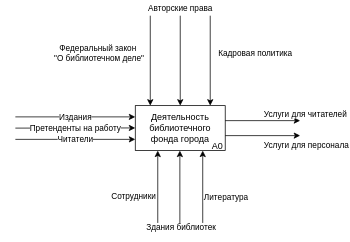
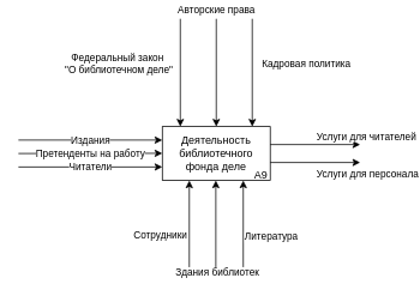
  <mxCell id="0" />
  <mxCell id="1" parent="0" />
- <mxCell id="2" value="Деятельность библиотечного фонда города" style="rounded=0;whiteSpace=wrap;html=1;" parent="1" vertex="1"><mxGeometry x="180" y="140" width="120" height="60" as="geometry" /></mxCell>
+ <mxCell id="2" value="Деятельность библиотечного фонда деле" style="rounded=0;whiteSpace=wrap;html=1;" parent="1" vertex="1"><mxGeometry x="180" y="140" width="120" height="60" as="geometry" /></mxCell>
  <mxCell id="3" value="Федеральный закон&lt;br&gt;&amp;nbsp;&quot;О библиотечном деле&quot;" style="endArrow=classic;html=1;rounded=0;entryX=0.5;entryY=0;entryDx=0;entryDy=0;align=center;" parent="1" edge="1"><mxGeometry x="-0.167" y="-70" width="50" height="50" relative="1" as="geometry"><mxPoint x="200" y="20" as="sourcePoint" /><mxPoint x="200" y="140" as="targetPoint" /><mxPoint as="offset" /></mxGeometry></mxCell>
  <mxCell id="4" value="Издания" style="endArrow=classic;html=1;rounded=0;entryX=0;entryY=0.25;entryDx=0;entryDy=0;" parent="1" target="2" edge="1"><mxGeometry width="50" height="50" relative="1" as="geometry"><mxPoint x="20" y="155" as="sourcePoint" /><mxPoint x="300" y="190" as="targetPoint" /><mxPoint as="offset" /></mxGeometry></mxCell>
  <mxCell id="5" value="Читатели" style="endArrow=classic;html=1;rounded=0;entryX=0;entryY=0.75;entryDx=0;entryDy=0;" parent="1" target="2" edge="1"><mxGeometry width="50" height="50" relative="1" as="geometry"><mxPoint x="20" y="185" as="sourcePoint" /><mxPoint x="190" y="165" as="targetPoint" /><mxPoint as="offset" /></mxGeometry></mxCell>
  <mxCell id="6" value="Сотрудники" style="endArrow=classic;html=1;rounded=0;entryX=0.25;entryY=1;entryDx=0;entryDy=0;labelPosition=left;verticalLabelPosition=bottom;align=right;verticalAlign=top;" parent="1" target="2" edge="1"><mxGeometry x="0.037" y="1" width="50" height="50" relative="1" as="geometry"><mxPoint x="210" y="300" as="sourcePoint" /><mxPoint x="300" y="190" as="targetPoint" /><mxPoint as="offset" /></mxGeometry></mxCell>
  <mxCell id="7" value="Литература" style="endArrow=classic;html=1;rounded=0;entryX=0.75;entryY=1;entryDx=0;entryDy=0;labelPosition=right;verticalLabelPosition=bottom;align=left;verticalAlign=top;" parent="1" target="2" edge="1"><mxGeometry width="50" height="50" relative="1" as="geometry"><mxPoint x="270" y="300" as="sourcePoint" /><mxPoint x="300" y="190" as="targetPoint" /></mxGeometry></mxCell>
  <mxCell id="8" value="Авторские права" style="endArrow=classic;html=1;rounded=0;entryX=0.5;entryY=0;entryDx=0;entryDy=0;" parent="1" target="2" edge="1"><mxGeometry x="-1" y="-10" width="50" height="50" relative="1" as="geometry"><mxPoint x="240" y="20" as="sourcePoint" /><mxPoint x="300" y="140" as="targetPoint" /><mxPoint x="10" y="-10" as="offset" /></mxGeometry></mxCell>
  <mxCell id="9" value="Кадровая политика" style="endArrow=classic;html=1;rounded=0;entryX=0.5;entryY=0;entryDx=0;entryDy=0;align=center;" parent="1" edge="1"><mxGeometry x="-0.167" y="60" width="50" height="50" relative="1" as="geometry"><mxPoint x="280" y="20" as="sourcePoint" /><mxPoint x="280" y="140" as="targetPoint" /><mxPoint as="offset" /></mxGeometry></mxCell>
  <mxCell id="10" value="Услуги для читателей" style="endArrow=classic;html=1;rounded=0;labelPosition=right;verticalLabelPosition=top;align=left;verticalAlign=bottom;" parent="1" edge="1"><mxGeometry width="50" height="50" relative="1" as="geometry"><mxPoint x="300" y="160" as="sourcePoint" /><mxPoint x="400" y="160" as="targetPoint" /></mxGeometry></mxCell>
  <mxCell id="11" value="Услуги для персонала" style="endArrow=classic;html=1;rounded=0;labelPosition=right;verticalLabelPosition=bottom;align=left;verticalAlign=top;" parent="1" edge="1"><mxGeometry width="50" height="50" relative="1" as="geometry"><mxPoint x="300" y="180" as="sourcePoint" /><mxPoint x="400" y="180" as="targetPoint" /></mxGeometry></mxCell>
- <mxCell id="12" value="A0" style="text;html=1;strokeColor=none;fillColor=none;align=center;verticalAlign=middle;whiteSpace=wrap;rounded=0;" parent="1" vertex="1"><mxGeometry x="260" y="180" width="60" height="30" as="geometry" /></mxCell>
+ <mxCell id="12" value="A9" style="text;html=1;strokeColor=none;fillColor=none;align=center;verticalAlign=middle;whiteSpace=wrap;rounded=0;" parent="1" vertex="1"><mxGeometry x="260" y="180" width="60" height="30" as="geometry" /></mxCell>
  <mxCell id="13" value="Здания библиотек" style="endArrow=classic;html=1;rounded=0;entryX=0.25;entryY=1;entryDx=0;entryDy=0;labelPosition=center;verticalLabelPosition=bottom;align=center;verticalAlign=top;" parent="1" edge="1"><mxGeometry x="-0.8" width="50" height="50" relative="1" as="geometry"><mxPoint x="239.5" y="300" as="sourcePoint" /><mxPoint x="239.5" y="200" as="targetPoint" /><mxPoint x="1" as="offset" /></mxGeometry></mxCell>
  <mxCell id="14" value="Претенденты на работу" style="endArrow=classic;html=1;rounded=0;entryX=0;entryY=0.75;entryDx=0;entryDy=0;" edge="1" parent="1"><mxGeometry width="50" height="50" relative="1" as="geometry"><mxPoint x="20" y="170" as="sourcePoint" /><mxPoint x="180" y="169.76" as="targetPoint" /><mxPoint as="offset" /></mxGeometry></mxCell>
